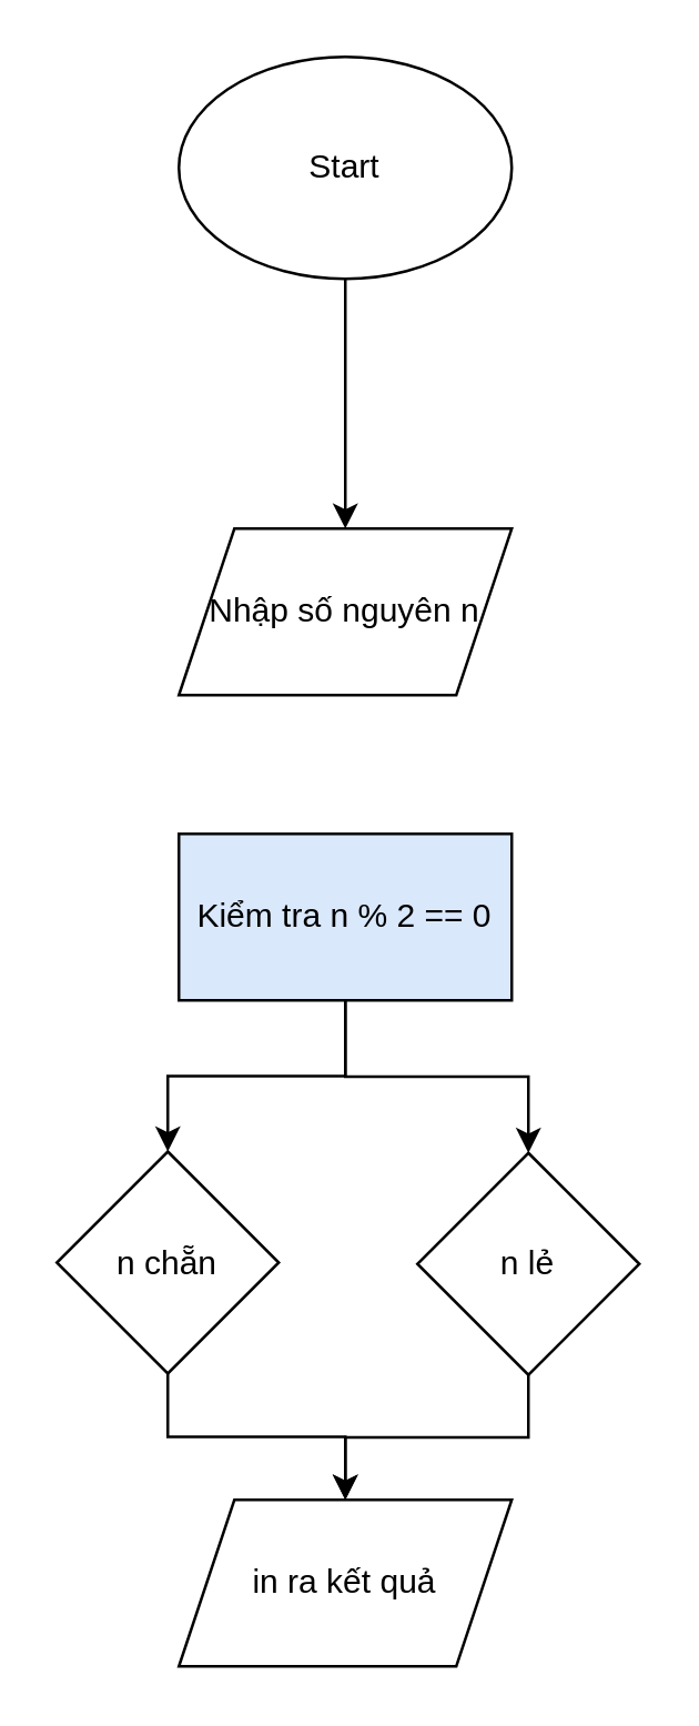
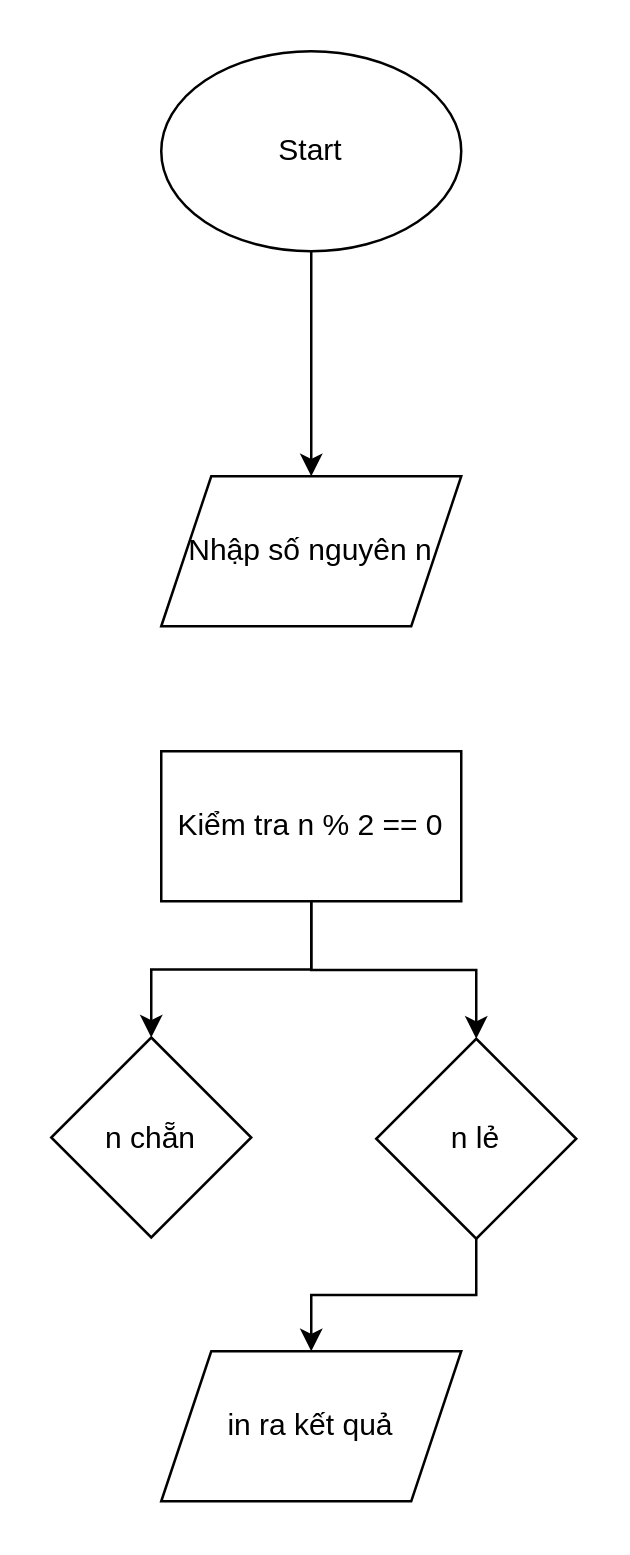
  <mxCell id="0" />
  <mxCell id="1" parent="0" />
  <mxCell id="2" value="" style="edgeStyle=orthogonalEdgeStyle;rounded=0;orthogonalLoop=1;jettySize=auto;html=1;" edge="1" parent="1" source="3" target="4"><mxGeometry relative="1" as="geometry" /></mxCell>
  <mxCell id="3" value="Start" style="ellipse;whiteSpace=wrap;html=1;" vertex="1" parent="1"><mxGeometry x="64" y="20" width="120" height="80" as="geometry" /></mxCell>
  <mxCell id="4" value="Nhập số nguyên n" style="shape=parallelogram;perimeter=parallelogramPerimeter;whiteSpace=wrap;html=1;fixedSize=1;" vertex="1" parent="1"><mxGeometry x="64" y="190" width="120" height="60" as="geometry" /></mxCell>
  <mxCell id="5" value="" style="edgeStyle=orthogonalEdgeStyle;rounded=0;orthogonalLoop=1;jettySize=auto;html=1;" edge="1" parent="1" source="7" target="9"><mxGeometry relative="1" as="geometry" /></mxCell>
  <mxCell id="6" style="edgeStyle=orthogonalEdgeStyle;rounded=0;orthogonalLoop=1;jettySize=auto;html=1;entryX=0.5;entryY=0;entryDx=0;entryDy=0;" edge="1" parent="1" source="7" target="11"><mxGeometry relative="1" as="geometry" /></mxCell>
- <mxCell id="7" value="Kiểm tra n % 2 == 0" style="rounded=0;whiteSpace=wrap;html=1;fillColor=#dae8fc;" vertex="1" parent="1"><mxGeometry x="64" y="300" width="120" height="60" as="geometry" /></mxCell>
- <mxCell id="8" value="" style="edgeStyle=orthogonalEdgeStyle;rounded=0;orthogonalLoop=1;jettySize=auto;html=1;" edge="1" parent="1" source="9" target="12"><mxGeometry relative="1" as="geometry" /></mxCell>
+ <mxCell id="7" value="Kiểm tra n % 2 == 0" style="rounded=0;whiteSpace=wrap;html=1;" vertex="1" parent="1"><mxGeometry x="64" y="300" width="120" height="60" as="geometry" /></mxCell>
  <mxCell id="9" value="n chẵn" style="rhombus;whiteSpace=wrap;html=1;rounded=0;" vertex="1" parent="1"><mxGeometry x="20" y="414.5" width="80" height="80" as="geometry" /></mxCell>
  <mxCell id="10" value="" style="edgeStyle=orthogonalEdgeStyle;rounded=0;orthogonalLoop=1;jettySize=auto;html=1;" edge="1" parent="1" source="11" target="12"><mxGeometry relative="1" as="geometry" /></mxCell>
  <mxCell id="11" value="n lẻ" style="rhombus;whiteSpace=wrap;html=1;" vertex="1" parent="1"><mxGeometry x="150" y="415" width="80" height="80" as="geometry" /></mxCell>
  <mxCell id="12" value="in ra kết quả" style="shape=parallelogram;perimeter=parallelogramPerimeter;whiteSpace=wrap;html=1;fixedSize=1;" vertex="1" parent="1"><mxGeometry x="64" y="540" width="120" height="60" as="geometry" /></mxCell>
